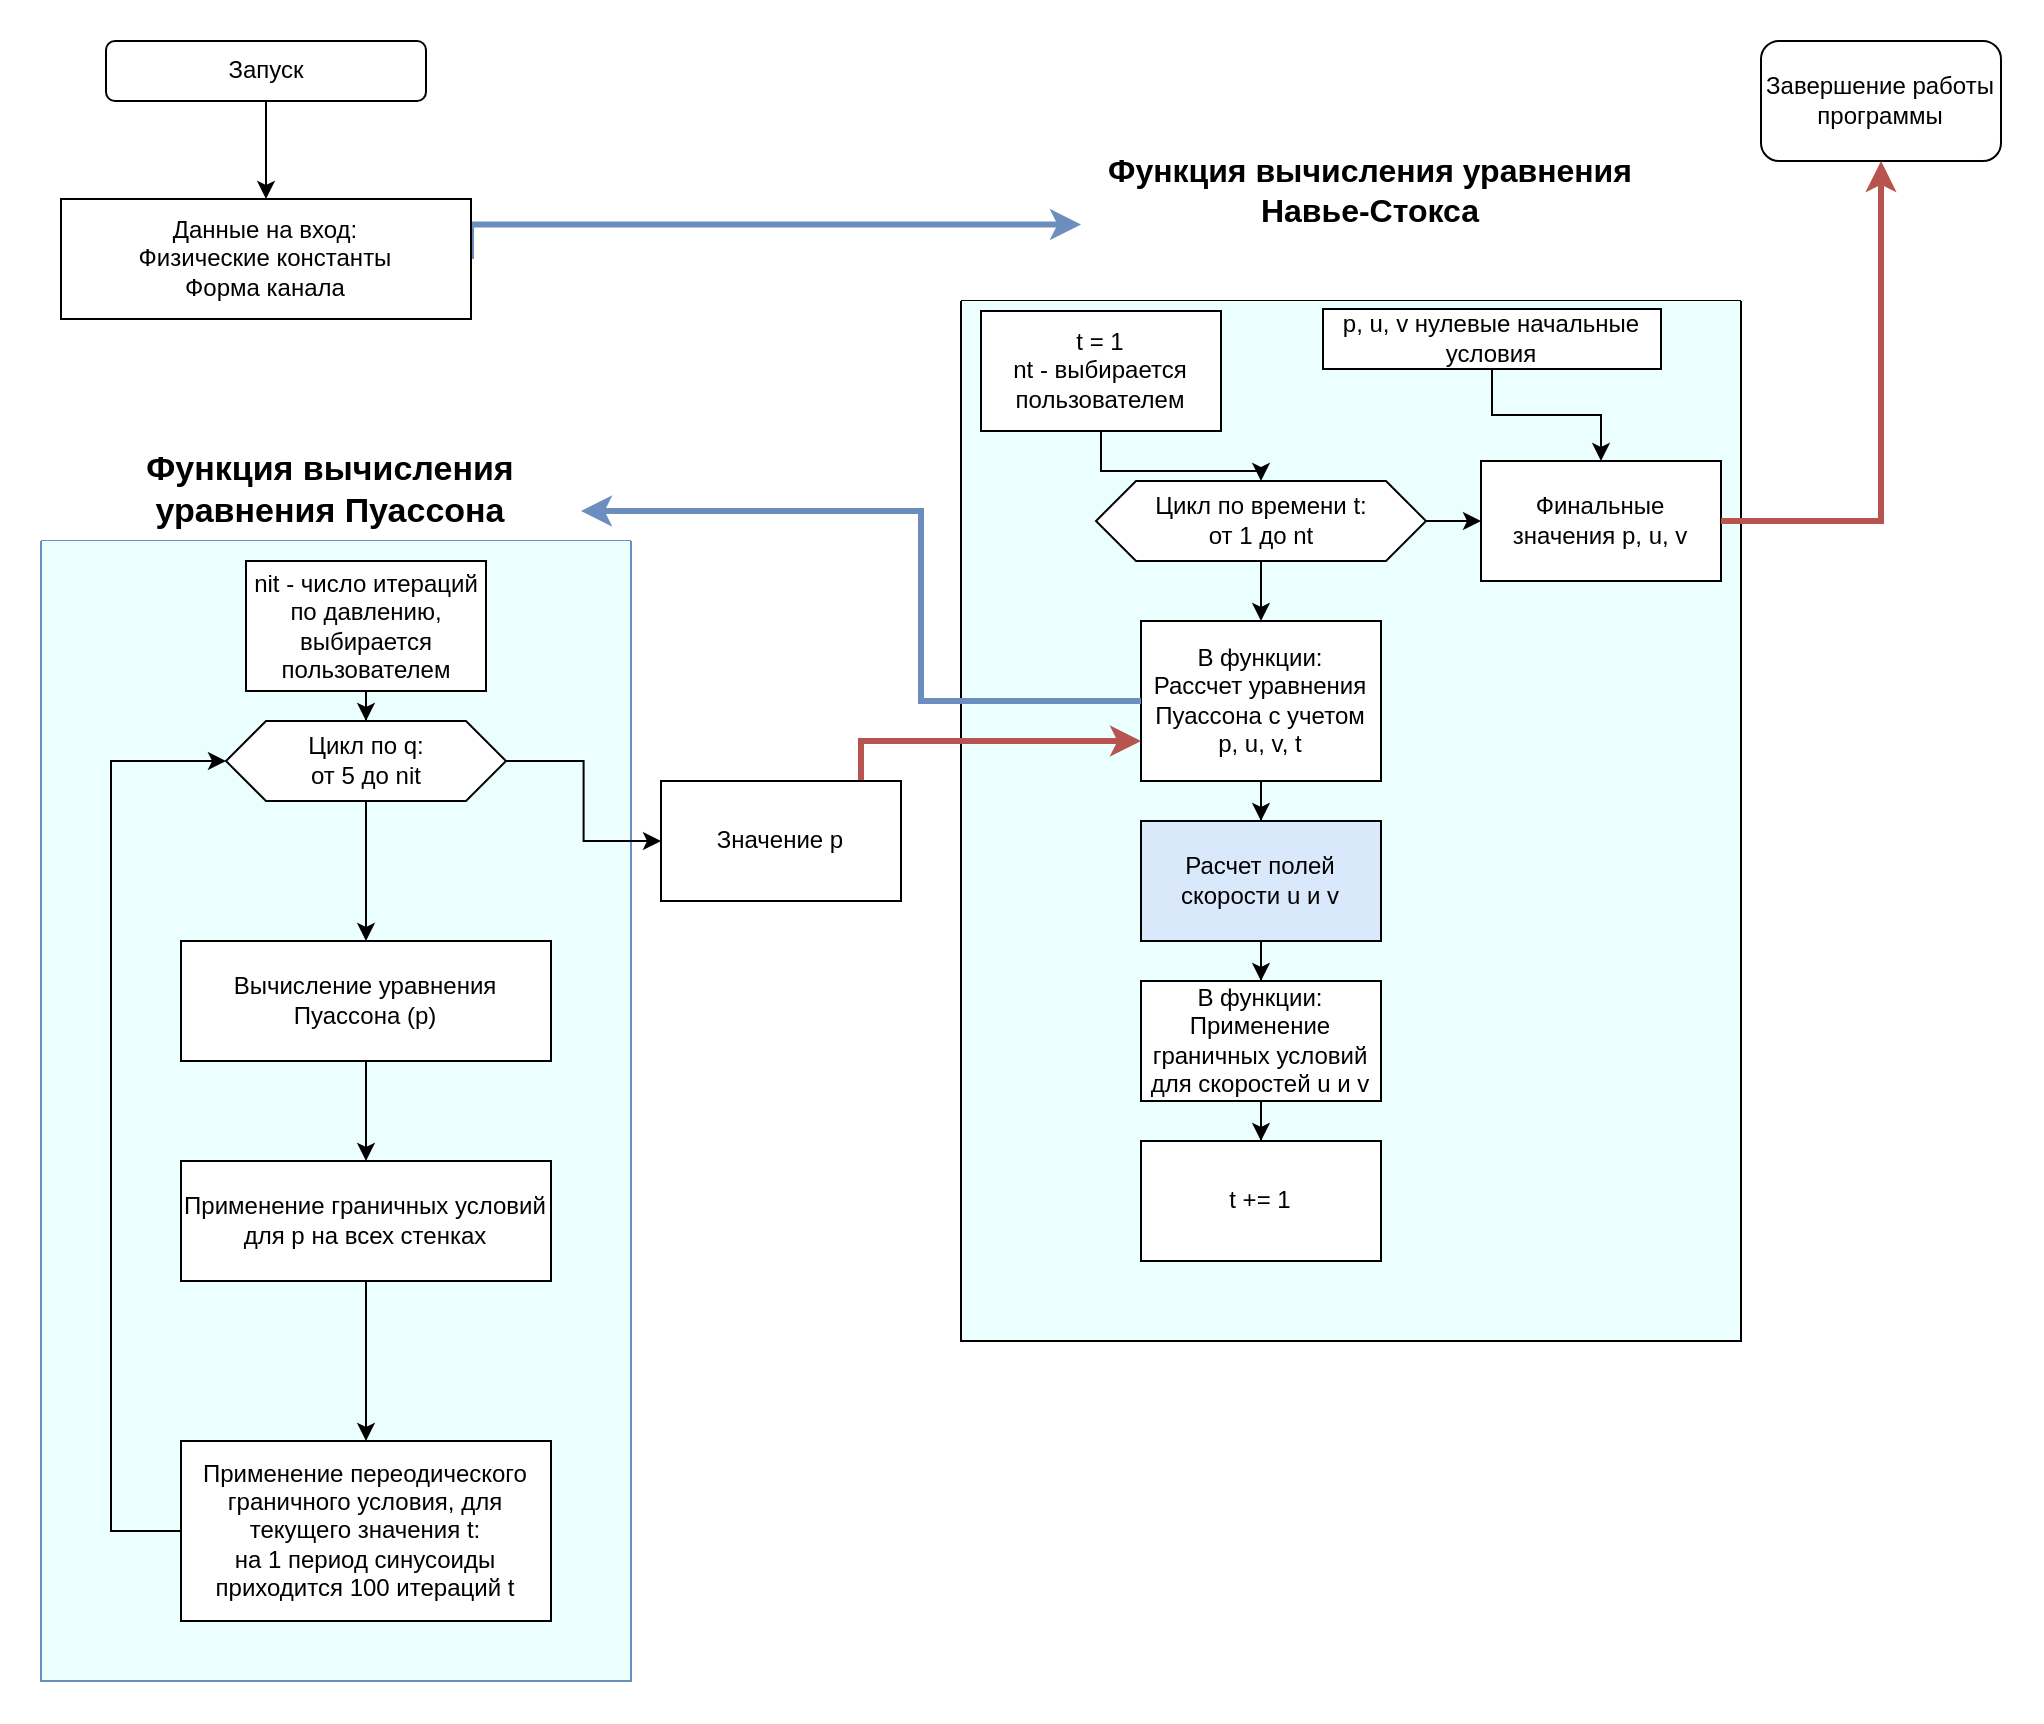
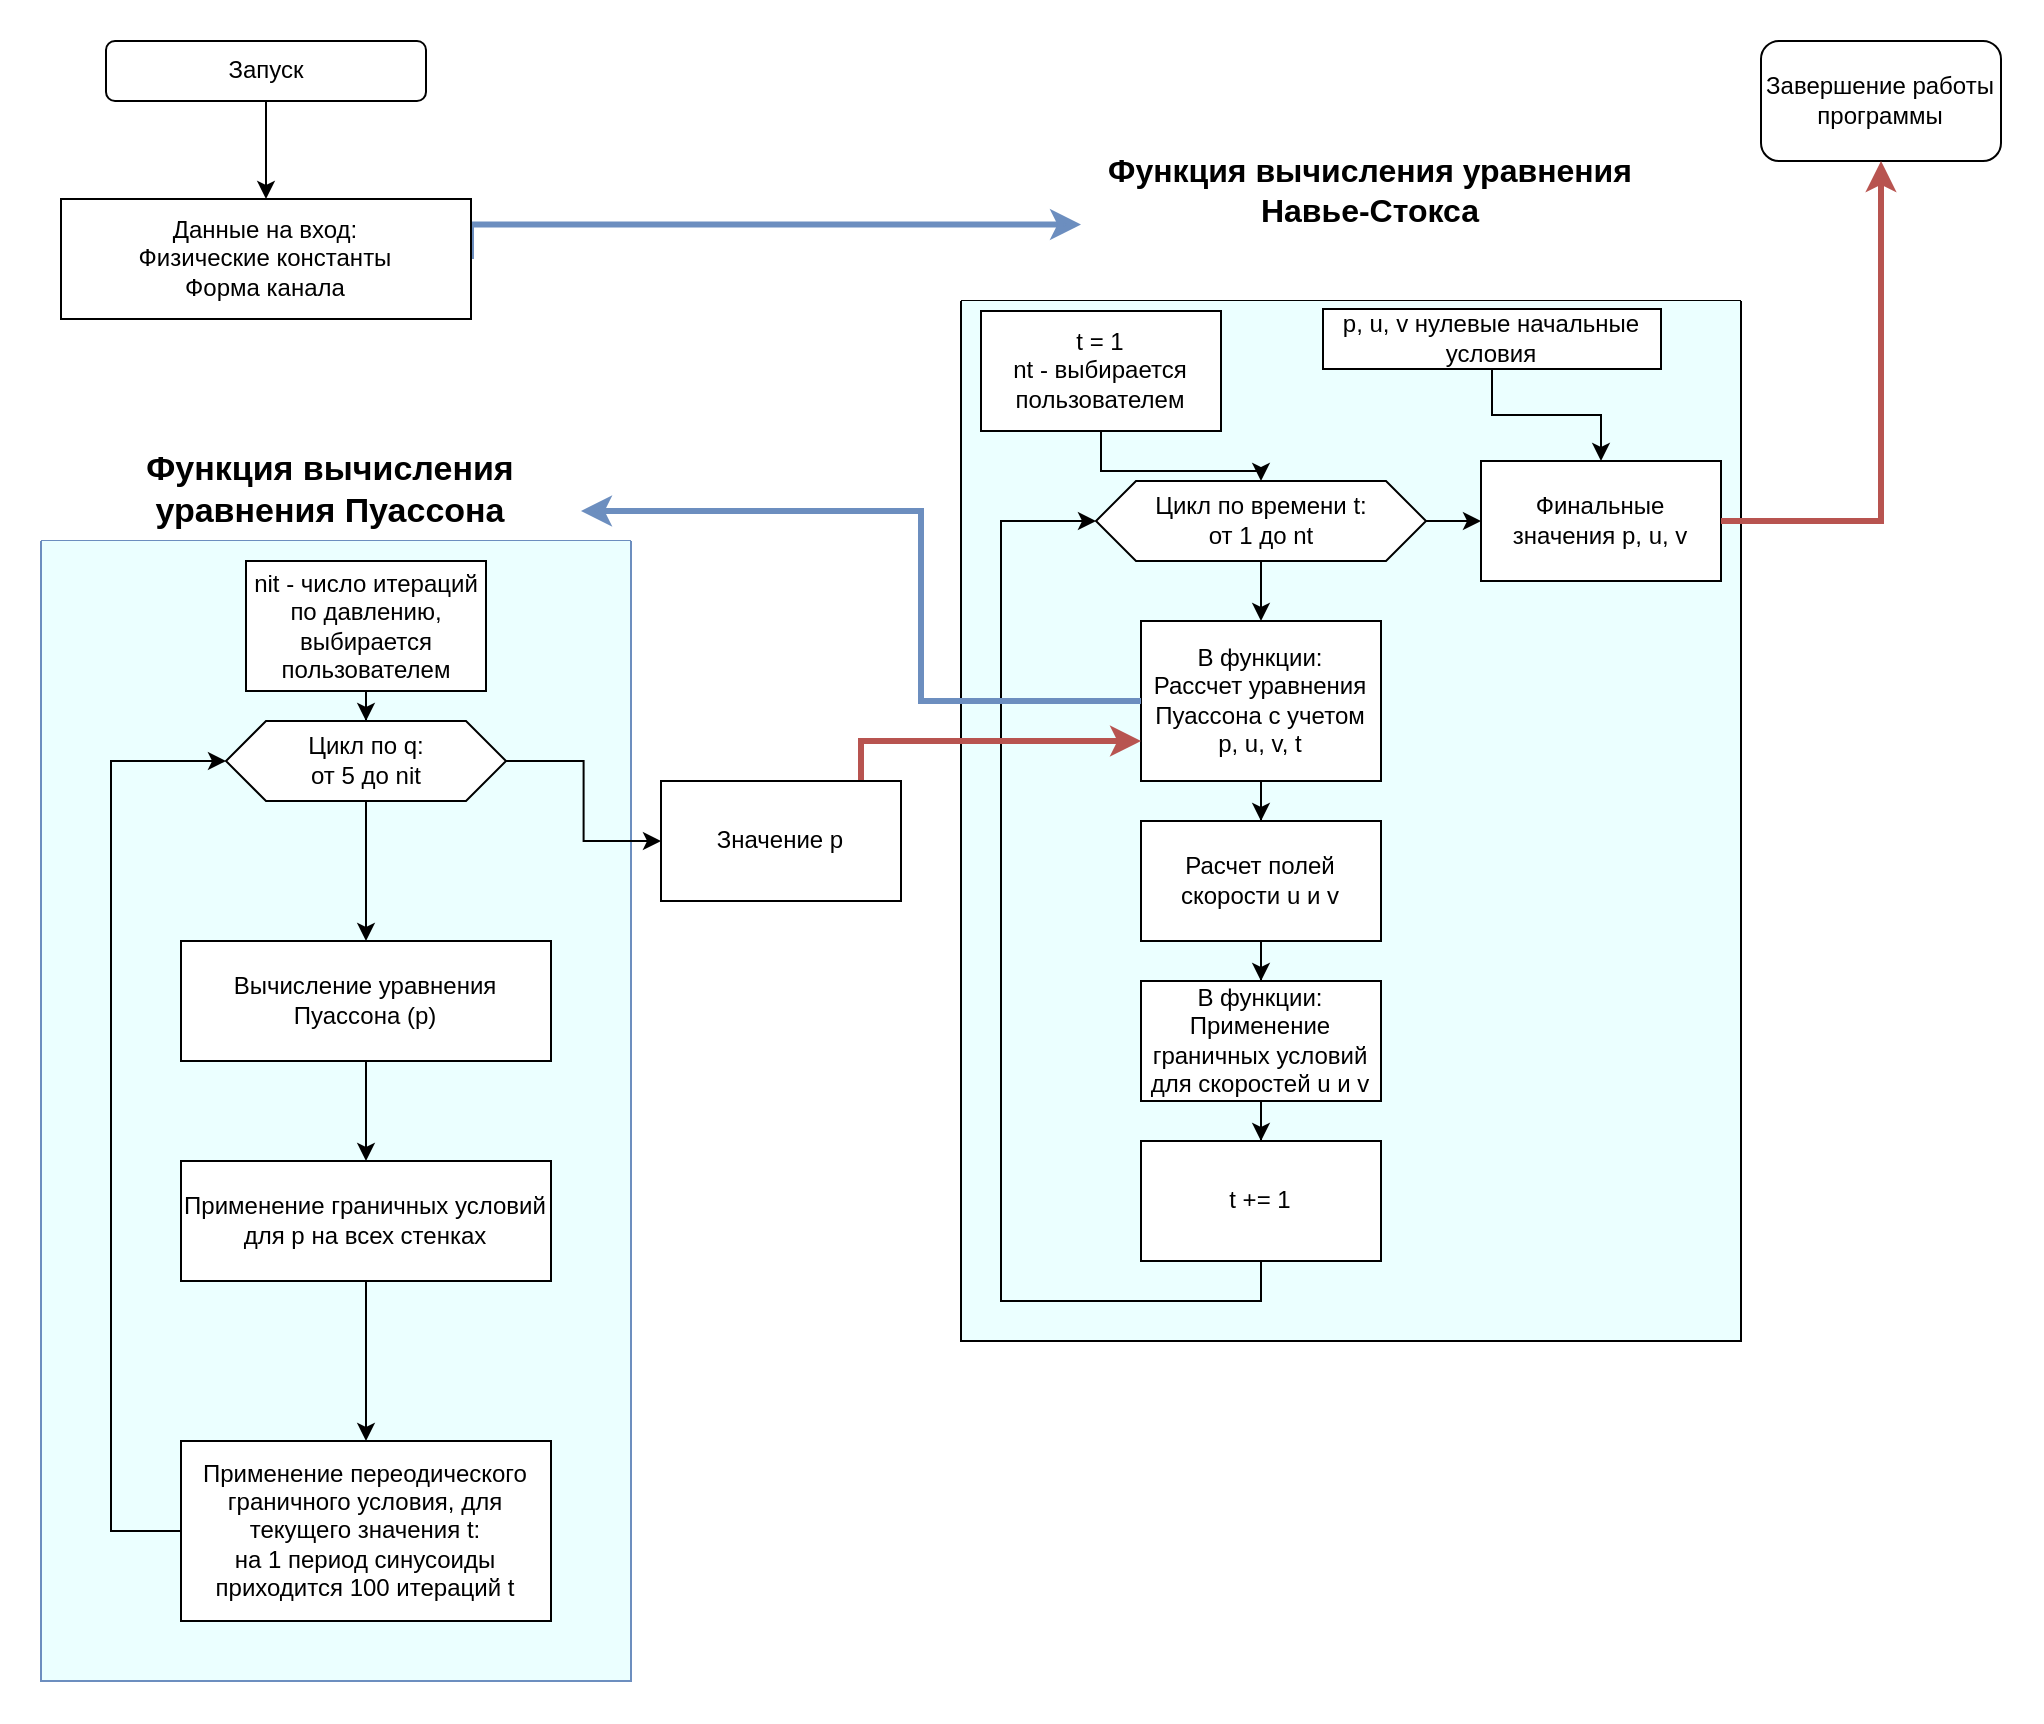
  <mxCell id="0" />
  <mxCell id="1" parent="0" />
  <mxCell id="2" style="edgeStyle=orthogonalEdgeStyle;rounded=0;orthogonalLoop=1;jettySize=auto;html=1;entryX=0.5;entryY=0;entryDx=0;entryDy=0;" edge="1" parent="1" source="3" target="42"><mxGeometry relative="1" as="geometry"><mxPoint x="270" y="100" as="targetPoint" /></mxGeometry></mxCell>
  <mxCell id="3" value="Запуск" style="rounded=1;whiteSpace=wrap;html=1;" vertex="1" parent="1"><mxGeometry x="52.5" y="20" width="160" height="30" as="geometry" /></mxCell>
  <mxCell id="4" style="edgeStyle=orthogonalEdgeStyle;rounded=0;orthogonalLoop=1;jettySize=auto;html=1;exitX=1;exitY=0.5;exitDx=0;exitDy=0;entryX=0;entryY=0.75;entryDx=0;entryDy=0;fillColor=#dae8fc;strokeColor=#6c8ebf;strokeWidth=3;" edge="1" parent="1" source="42" target="20"><mxGeometry relative="1" as="geometry"><mxPoint x="235" y="134" as="sourcePoint" /><mxPoint x="610" y="134" as="targetPoint" /><Array as="points"><mxPoint x="235" y="112" /></Array></mxGeometry></mxCell>
  <mxCell id="5" value="" style="swimlane;startSize=0;swimlaneFillColor=#EBFFFF;" vertex="1" parent="1"><mxGeometry x="480" y="150" width="390" height="520" as="geometry" /></mxCell>
  <mxCell id="6" style="edgeStyle=orthogonalEdgeStyle;rounded=0;orthogonalLoop=1;jettySize=auto;html=1;exitX=0.5;exitY=1;exitDx=0;exitDy=0;entryX=0.5;entryY=0;entryDx=0;entryDy=0;" edge="1" parent="5" source="8" target="12"><mxGeometry relative="1" as="geometry" /></mxCell>
  <mxCell id="7" style="edgeStyle=orthogonalEdgeStyle;rounded=0;orthogonalLoop=1;jettySize=auto;html=1;exitX=1;exitY=0.5;exitDx=0;exitDy=0;entryX=0;entryY=0.5;entryDx=0;entryDy=0;" edge="1" parent="5" source="8" target="19"><mxGeometry relative="1" as="geometry" /></mxCell>
  <mxCell id="8" value="&lt;div&gt;Цикл по времени t:&lt;/div&gt;&lt;div&gt;от 1 до nt&lt;br&gt;&lt;/div&gt;" style="shape=hexagon;perimeter=hexagonPerimeter2;whiteSpace=wrap;html=1;fixedSize=1;" vertex="1" parent="5"><mxGeometry x="67.5" y="90" width="165" height="40" as="geometry" /></mxCell>
  <mxCell id="9" style="edgeStyle=orthogonalEdgeStyle;rounded=0;orthogonalLoop=1;jettySize=auto;html=1;exitX=0.5;exitY=1;exitDx=0;exitDy=0;entryX=0.5;entryY=0;entryDx=0;entryDy=0;" edge="1" parent="5" source="10" target="8"><mxGeometry relative="1" as="geometry"><Array as="points"><mxPoint x="70" y="85" /><mxPoint x="150" y="85" /></Array></mxGeometry></mxCell>
  <mxCell id="10" value="&lt;div&gt;t = 1&lt;/div&gt;&lt;div&gt;nt - выбирается пользователем&lt;br&gt;&lt;/div&gt;" style="rounded=0;whiteSpace=wrap;html=1;" vertex="1" parent="5"><mxGeometry x="10" y="5" width="120" height="60" as="geometry" /></mxCell>
  <mxCell id="11" style="edgeStyle=orthogonalEdgeStyle;rounded=0;orthogonalLoop=1;jettySize=auto;html=1;" edge="1" parent="5" source="12" target="14"><mxGeometry relative="1" as="geometry" /></mxCell>
  <mxCell id="12" value="&lt;div&gt;В функции:&lt;/div&gt;&lt;div&gt;Рассчет уравнения Пуассона с учетом p, u, v, t&lt;br&gt;&lt;/div&gt;" style="rounded=0;whiteSpace=wrap;html=1;" vertex="1" parent="5"><mxGeometry x="90" y="160" width="120" height="80" as="geometry" /></mxCell>
  <mxCell id="13" value="" style="edgeStyle=orthogonalEdgeStyle;rounded=0;orthogonalLoop=1;jettySize=auto;html=1;" edge="1" parent="5" source="14" target="16"><mxGeometry relative="1" as="geometry" /></mxCell>
- <mxCell id="14" value="Расчет полей скорости u и v" style="rounded=0;whiteSpace=wrap;html=1;fillColor=#dae8fc;" vertex="1" parent="5"><mxGeometry x="90" y="260" width="120" height="60" as="geometry" /></mxCell>
+ <mxCell id="14" value="Расчет полей скорости u и v" style="rounded=0;whiteSpace=wrap;html=1;" vertex="1" parent="5"><mxGeometry x="90" y="260" width="120" height="60" as="geometry" /></mxCell>
  <mxCell id="15" style="edgeStyle=orthogonalEdgeStyle;rounded=0;orthogonalLoop=1;jettySize=auto;html=1;" edge="1" parent="5" source="16" target="18"><mxGeometry relative="1" as="geometry" /></mxCell>
  <mxCell id="16" value="&lt;div&gt;В функции:&lt;/div&gt;&lt;div&gt;Применение граничных условий для скоростей u и v&lt;br&gt;&lt;/div&gt;" style="rounded=0;whiteSpace=wrap;html=1;" vertex="1" parent="5"><mxGeometry x="90" y="340" width="120" height="60" as="geometry" /></mxCell>
+ <mxCell id="17" style="edgeStyle=orthogonalEdgeStyle;rounded=0;orthogonalLoop=1;jettySize=auto;html=1;entryX=0;entryY=0.5;entryDx=0;entryDy=0;" edge="1" parent="5" source="18" target="8"><mxGeometry relative="1" as="geometry"><Array as="points"><mxPoint x="150" y="500" /><mxPoint x="20" y="500" /><mxPoint x="20" y="110" /></Array></mxGeometry></mxCell>
  <mxCell id="18" value="t += 1" style="rounded=0;whiteSpace=wrap;html=1;" vertex="1" parent="5"><mxGeometry x="90" y="420" width="120" height="60" as="geometry" /></mxCell>
  <mxCell id="19" value="Финальные значения p, u, v" style="rounded=0;whiteSpace=wrap;html=1;" vertex="1" parent="5"><mxGeometry x="260" y="80" width="120" height="60" as="geometry" /></mxCell>
  <mxCell id="20" value="Функция вычисления уравнения Навье-Стокса" style="text;html=1;strokeColor=none;fillColor=none;align=center;verticalAlign=middle;whiteSpace=wrap;rounded=0;fontStyle=1;fontSize=16;" vertex="1" parent="1"><mxGeometry x="540" y="60" width="290" height="69" as="geometry" /></mxCell>
  <mxCell id="21" value="p, u, v нулевые начальные условия" style="rounded=0;whiteSpace=wrap;html=1;" vertex="1" parent="1"><mxGeometry x="661" y="154" width="169" height="30" as="geometry" /></mxCell>
  <mxCell id="22" style="edgeStyle=orthogonalEdgeStyle;rounded=0;orthogonalLoop=1;jettySize=auto;html=1;" edge="1" parent="1" source="21" target="19"><mxGeometry relative="1" as="geometry" /></mxCell>
  <mxCell id="23" value="&lt;div&gt;Завершение работы программы&lt;/div&gt;" style="rounded=1;whiteSpace=wrap;html=1;" vertex="1" parent="1"><mxGeometry x="880" y="20" width="120" height="60" as="geometry" /></mxCell>
  <mxCell id="24" style="edgeStyle=orthogonalEdgeStyle;rounded=0;orthogonalLoop=1;jettySize=auto;html=1;exitX=1;exitY=0.5;exitDx=0;exitDy=0;fillColor=#f8cecc;strokeColor=#b85450;strokeWidth=3;" edge="1" parent="1" source="19" target="23"><mxGeometry relative="1" as="geometry"><mxPoint x="630" y="220" as="targetPoint" /></mxGeometry></mxCell>
  <mxCell id="25" value="" style="swimlane;startSize=0;fillColor=#dae8fc;strokeColor=#6c8ebf;swimlaneFillColor=#EBFFFF;" vertex="1" parent="1"><mxGeometry x="20" y="270" width="295" height="570" as="geometry"><mxRectangle x="925" y="100" width="50" height="40" as="alternateBounds" /></mxGeometry></mxCell>
  <mxCell id="26" style="edgeStyle=orthogonalEdgeStyle;rounded=0;orthogonalLoop=1;jettySize=auto;html=1;" edge="1" parent="25" source="27" target="29"><mxGeometry relative="1" as="geometry" /></mxCell>
  <mxCell id="27" value="&lt;div&gt;nit - число итераций по давлению,&lt;/div&gt;&lt;div&gt;выбирается пользователем&lt;br&gt;&lt;/div&gt;" style="rounded=0;whiteSpace=wrap;html=1;" vertex="1" parent="25"><mxGeometry x="102.5" y="10" width="120" height="65" as="geometry" /></mxCell>
  <mxCell id="28" style="edgeStyle=orthogonalEdgeStyle;rounded=0;orthogonalLoop=1;jettySize=auto;html=1;" edge="1" parent="25" source="29" target="31"><mxGeometry relative="1" as="geometry" /></mxCell>
  <mxCell id="29" value="&lt;div&gt;Цикл по q:&lt;/div&gt;&lt;div&gt;от 5 до nit&lt;br&gt;&lt;/div&gt;" style="shape=hexagon;perimeter=hexagonPerimeter2;whiteSpace=wrap;html=1;fixedSize=1;" vertex="1" parent="25"><mxGeometry x="92.5" y="90" width="140" height="40" as="geometry" /></mxCell>
  <mxCell id="30" style="edgeStyle=orthogonalEdgeStyle;rounded=0;orthogonalLoop=1;jettySize=auto;html=1;exitX=0.5;exitY=1;exitDx=0;exitDy=0;entryX=0.5;entryY=0;entryDx=0;entryDy=0;" edge="1" parent="25" source="31" target="33"><mxGeometry relative="1" as="geometry" /></mxCell>
  <mxCell id="31" value="Вычисление уравнения Пуассона (p)" style="rounded=0;whiteSpace=wrap;html=1;" vertex="1" parent="25"><mxGeometry x="70" y="200" width="185" height="60" as="geometry" /></mxCell>
  <mxCell id="32" style="edgeStyle=orthogonalEdgeStyle;rounded=0;orthogonalLoop=1;jettySize=auto;html=1;exitX=0.5;exitY=1;exitDx=0;exitDy=0;entryX=0.5;entryY=0;entryDx=0;entryDy=0;" edge="1" parent="25" source="33" target="35"><mxGeometry relative="1" as="geometry" /></mxCell>
  <mxCell id="33" value="Применение граничных условий для p на всех стенках" style="rounded=0;whiteSpace=wrap;html=1;" vertex="1" parent="25"><mxGeometry x="70" y="310" width="185" height="60" as="geometry" /></mxCell>
  <mxCell id="34" style="edgeStyle=orthogonalEdgeStyle;rounded=0;orthogonalLoop=1;jettySize=auto;html=1;entryX=0;entryY=0.5;entryDx=0;entryDy=0;exitX=0;exitY=0.5;exitDx=0;exitDy=0;" edge="1" parent="25" source="35" target="29"><mxGeometry relative="1" as="geometry"><Array as="points"><mxPoint x="35" y="495" /><mxPoint x="35" y="110" /></Array></mxGeometry></mxCell>
  <mxCell id="35" value="&lt;div&gt;Применение переодического граничного условия, для текущего значения t:&lt;/div&gt;&lt;div&gt;на 1 период синусоиды приходится 100 итераций t&lt;br&gt;&lt;/div&gt;" style="rounded=0;whiteSpace=wrap;html=1;" vertex="1" parent="25"><mxGeometry x="70" y="450" width="185" height="90" as="geometry" /></mxCell>
  <mxCell id="36" value="Функция вычисления уравнения Пуассона" style="text;html=1;strokeColor=none;fillColor=none;align=center;verticalAlign=middle;whiteSpace=wrap;rounded=0;fontStyle=1;fontSize=17;" vertex="1" parent="1"><mxGeometry x="40" y="230" width="250" height="30" as="geometry" /></mxCell>
  <mxCell id="37" style="edgeStyle=orthogonalEdgeStyle;rounded=0;orthogonalLoop=1;jettySize=auto;html=1;exitX=0.5;exitY=1;exitDx=0;exitDy=0;" edge="1" parent="1" source="25" target="25"><mxGeometry relative="1" as="geometry" /></mxCell>
  <mxCell id="38" style="edgeStyle=orthogonalEdgeStyle;rounded=0;orthogonalLoop=1;jettySize=auto;html=1;exitX=1;exitY=0.5;exitDx=0;exitDy=0;entryX=0;entryY=0.75;entryDx=0;entryDy=0;fillColor=#f8cecc;strokeColor=#b85450;strokeWidth=3;" edge="1" parent="1" source="39" target="12"><mxGeometry relative="1" as="geometry"><Array as="points"><mxPoint x="430" y="370" /></Array></mxGeometry></mxCell>
  <mxCell id="39" value="Значение p" style="whiteSpace=wrap;html=1;" vertex="1" parent="1"><mxGeometry x="330" y="390" width="120" height="60" as="geometry" /></mxCell>
  <mxCell id="40" style="edgeStyle=orthogonalEdgeStyle;rounded=0;orthogonalLoop=1;jettySize=auto;html=1;exitX=1;exitY=0.5;exitDx=0;exitDy=0;entryX=0;entryY=0.5;entryDx=0;entryDy=0;" edge="1" parent="1" source="29" target="39"><mxGeometry relative="1" as="geometry"><mxPoint x="355" y="420" as="targetPoint" /></mxGeometry></mxCell>
  <mxCell id="41" style="edgeStyle=orthogonalEdgeStyle;rounded=0;orthogonalLoop=1;jettySize=auto;html=1;exitX=0;exitY=0.5;exitDx=0;exitDy=0;fillColor=#dae8fc;strokeColor=#6c8ebf;strokeWidth=3;" edge="1" parent="1" source="12" target="36"><mxGeometry relative="1" as="geometry"><Array as="points"><mxPoint x="460" y="350" /><mxPoint x="460" y="255" /></Array></mxGeometry></mxCell>
  <mxCell id="42" value="&lt;div&gt;Данные на вход:&lt;/div&gt;&lt;div&gt;Физические константы&lt;/div&gt;&lt;div&gt;Форма канала&lt;br&gt;&lt;/div&gt;" style="rounded=0;whiteSpace=wrap;html=1;" vertex="1" parent="1"><mxGeometry x="30" y="99" width="205" height="60" as="geometry" /></mxCell>
